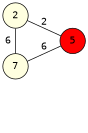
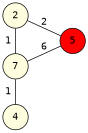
  graph {
    fontname="DejaVu Sans Mono"
    rankdir=LR
    node [color=black fillcolor=lightyellow fontname="DejaVu Sans Mono" shape=circle style=filled]
    edge [fontname="DejaVu Sans Mono"]
    2
    n2 [label=7]
+   4
    5 [fillcolor=red]
    subgraph sub_1 {
      rank=same
      2
      n2
+     4
    }
-   2 -- n2 [label=6]
+   2 -- n2 [label=1]
    2 -- 5 [label=2]
+   n2 -- 4 [label=1]
    n2 -- 5 [label=6]
  }
